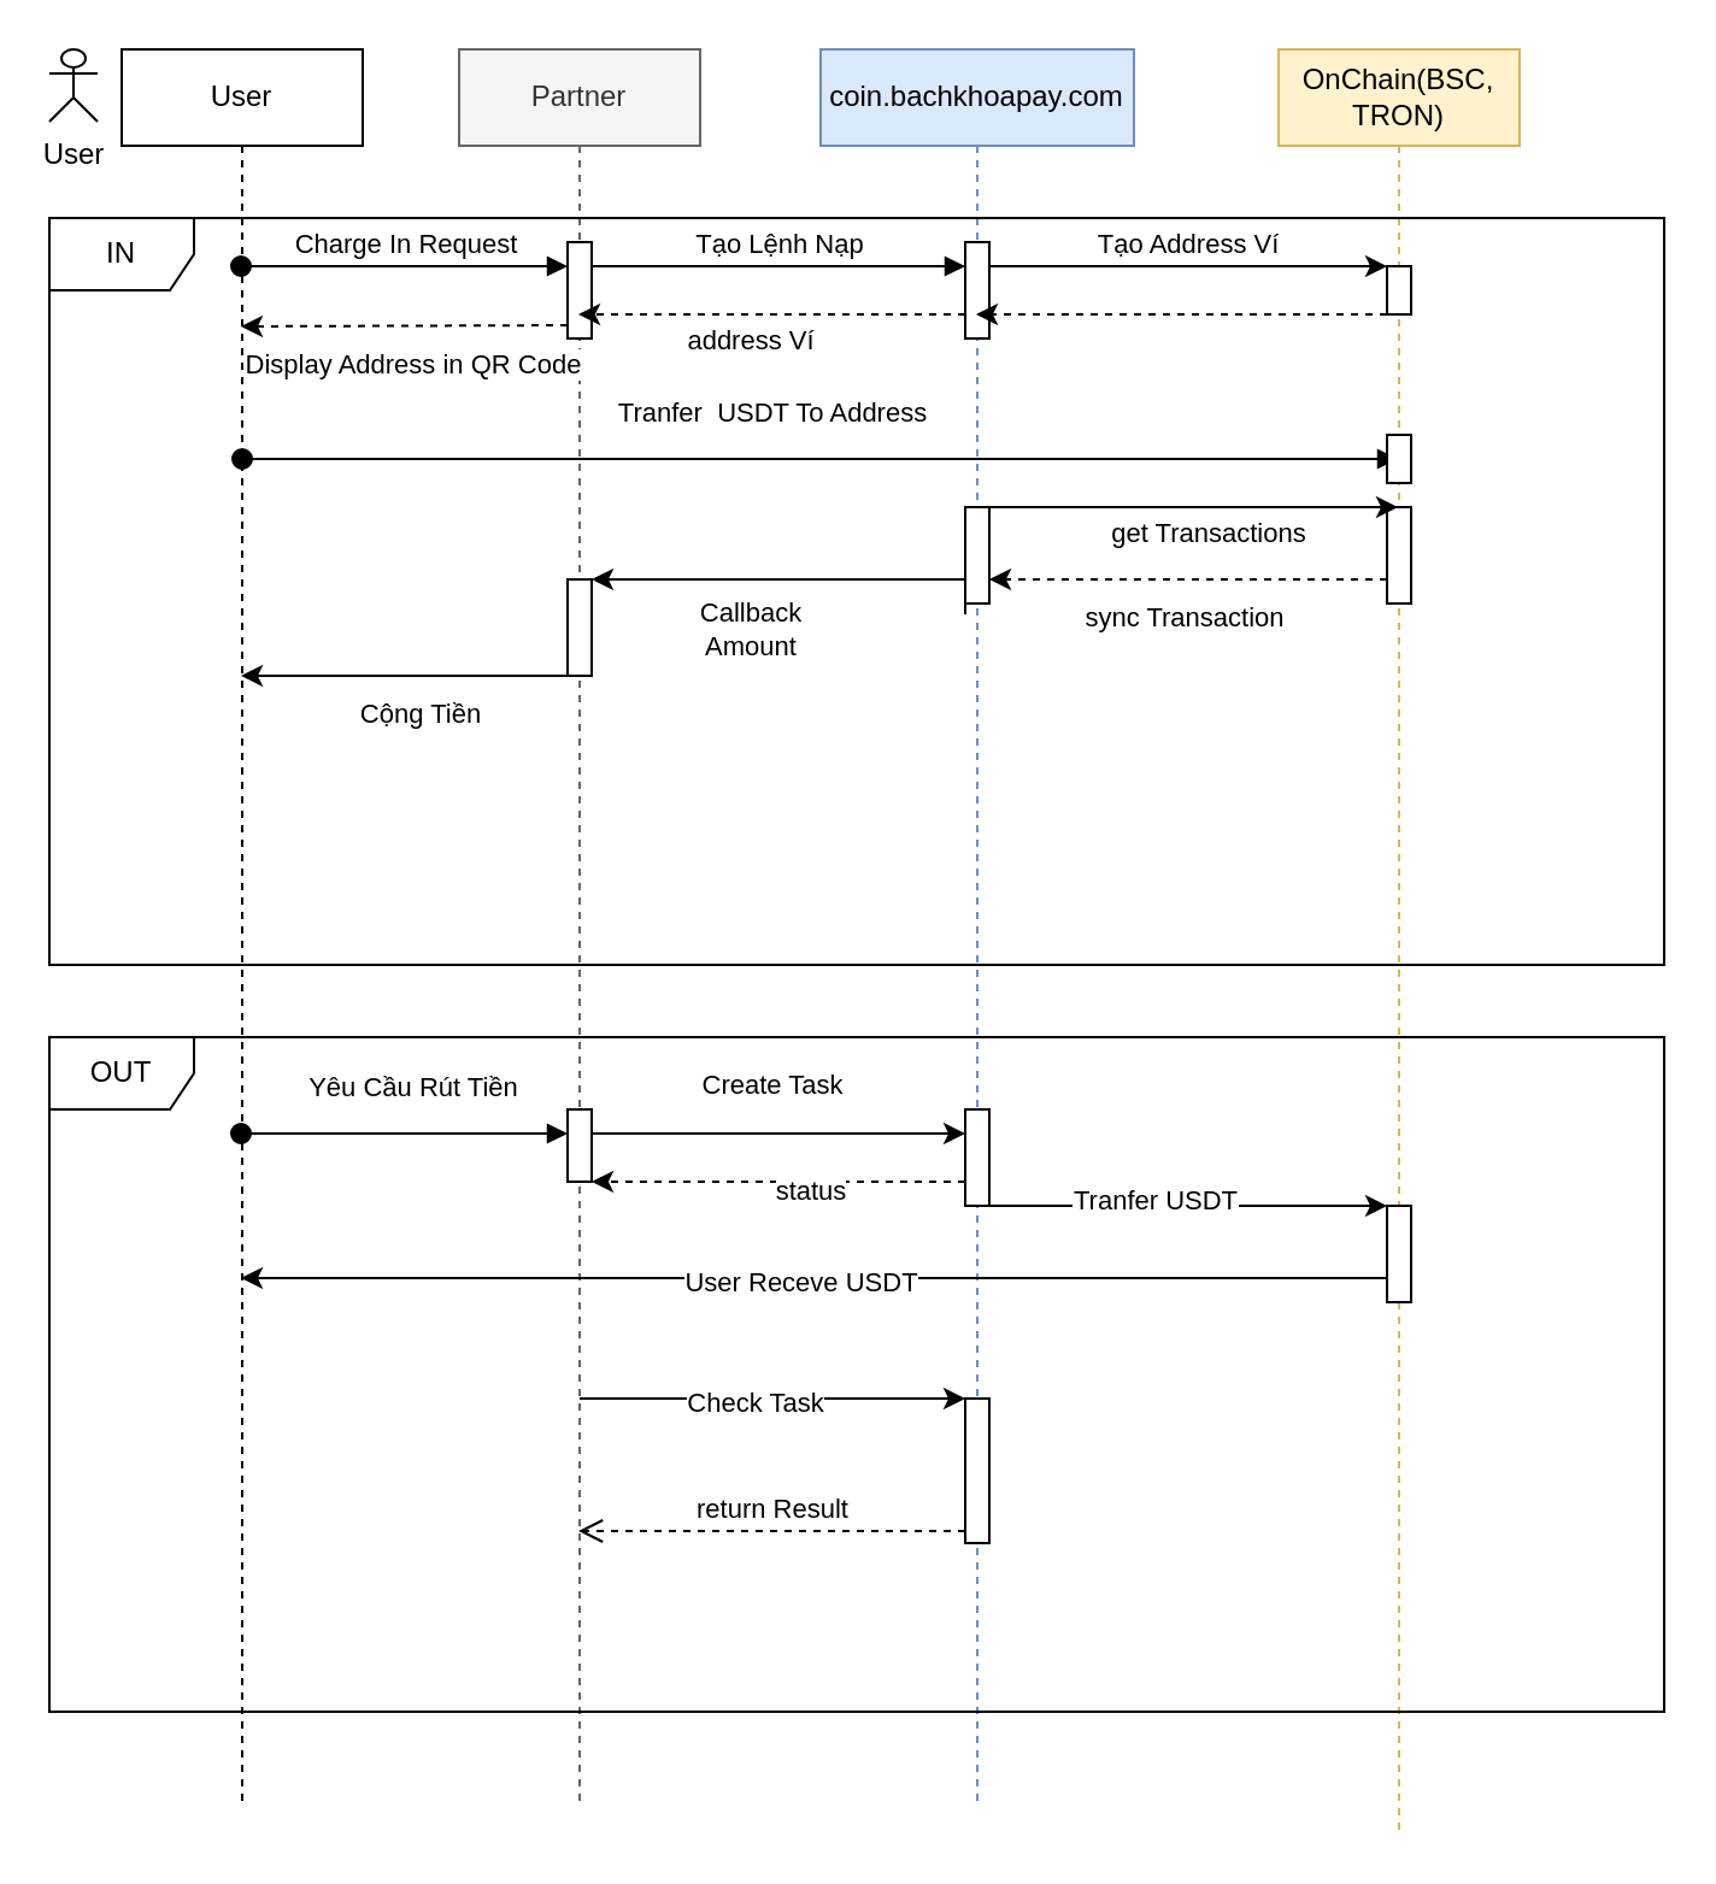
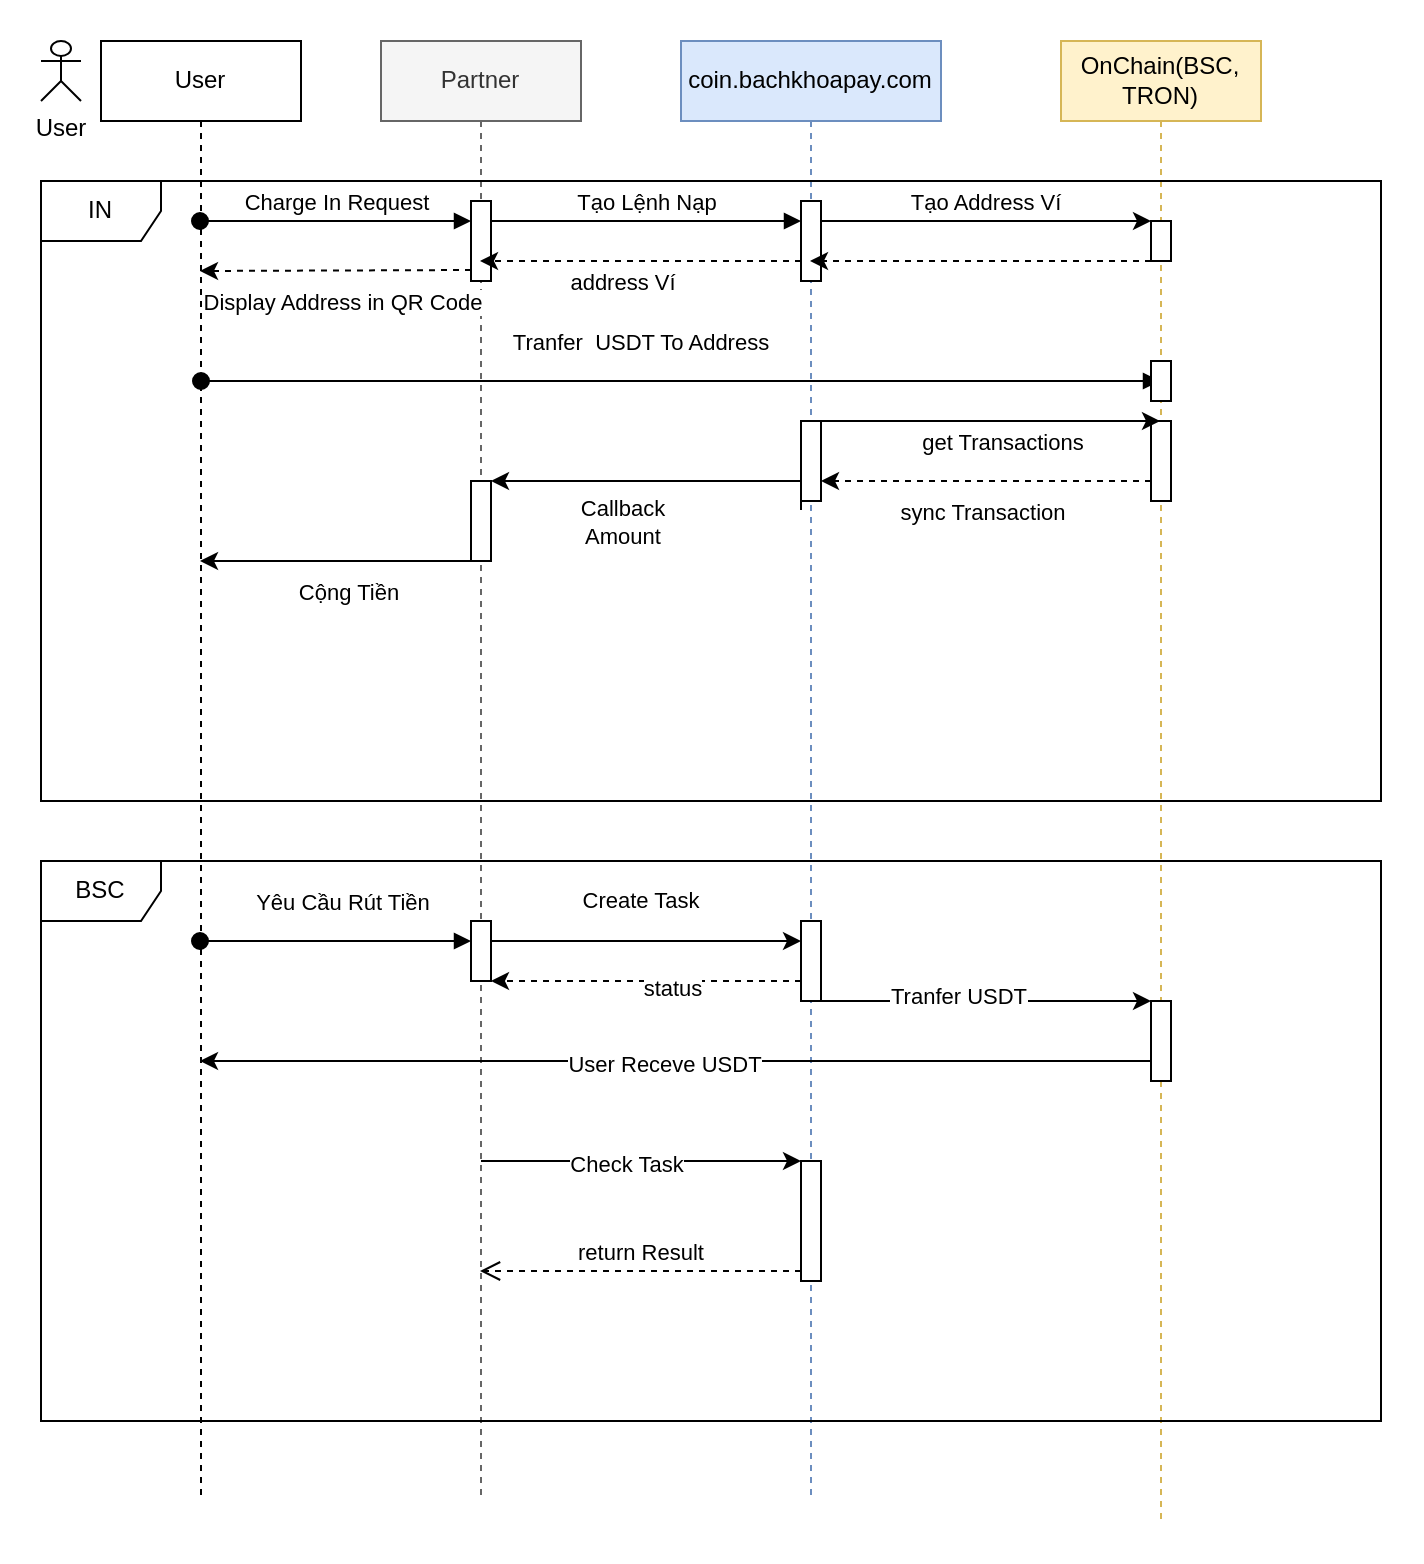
  <mxCell id="0" />
  <mxCell id="1" parent="0" />
  <mxCell id="2" value="Partner" style="shape=umlLifeline;perimeter=lifelinePerimeter;whiteSpace=wrap;html=1;container=0;dropTarget=0;collapsible=0;recursiveResize=0;outlineConnect=0;portConstraint=eastwest;newEdgeStyle={&quot;edgeStyle&quot;:&quot;elbowEdgeStyle&quot;,&quot;elbow&quot;:&quot;vertical&quot;,&quot;curved&quot;:0,&quot;rounded&quot;:0};fillColor=#f5f5f5;fontColor=#333333;strokeColor=#666666;" parent="1" vertex="1"><mxGeometry x="190" y="20" width="100" height="730" as="geometry" /></mxCell>
  <mxCell id="3" value="" style="html=1;points=[];perimeter=orthogonalPerimeter;outlineConnect=0;targetShapes=umlLifeline;portConstraint=eastwest;newEdgeStyle={&quot;edgeStyle&quot;:&quot;elbowEdgeStyle&quot;,&quot;elbow&quot;:&quot;vertical&quot;,&quot;curved&quot;:0,&quot;rounded&quot;:0};" parent="2" vertex="1"><mxGeometry x="45" y="80" width="10" height="40" as="geometry" /></mxCell>
  <mxCell id="4" value="" style="html=1;points=[];perimeter=orthogonalPerimeter;outlineConnect=0;targetShapes=umlLifeline;portConstraint=eastwest;newEdgeStyle={&quot;edgeStyle&quot;:&quot;elbowEdgeStyle&quot;,&quot;elbow&quot;:&quot;vertical&quot;,&quot;curved&quot;:0,&quot;rounded&quot;:0};" vertex="1" parent="2"><mxGeometry x="45" y="220" width="10" height="40" as="geometry" /></mxCell>
  <mxCell id="5" value="" style="html=1;points=[];perimeter=orthogonalPerimeter;outlineConnect=0;targetShapes=umlLifeline;portConstraint=eastwest;newEdgeStyle={&quot;edgeStyle&quot;:&quot;elbowEdgeStyle&quot;,&quot;elbow&quot;:&quot;vertical&quot;,&quot;curved&quot;:0,&quot;rounded&quot;:0};" vertex="1" parent="2"><mxGeometry x="45" y="440" width="10" height="30" as="geometry" /></mxCell>
  <mxCell id="6" value="coin.bachkhoapay.com" style="shape=umlLifeline;perimeter=lifelinePerimeter;whiteSpace=wrap;html=1;container=0;dropTarget=0;collapsible=0;recursiveResize=0;outlineConnect=0;portConstraint=eastwest;newEdgeStyle={&quot;edgeStyle&quot;:&quot;elbowEdgeStyle&quot;,&quot;elbow&quot;:&quot;vertical&quot;,&quot;curved&quot;:0,&quot;rounded&quot;:0};fillColor=#dae8fc;strokeColor=#6c8ebf;" parent="1" vertex="1"><mxGeometry x="340" y="20" width="130" height="730" as="geometry" /></mxCell>
  <mxCell id="7" value="" style="html=1;points=[];perimeter=orthogonalPerimeter;outlineConnect=0;targetShapes=umlLifeline;portConstraint=eastwest;newEdgeStyle={&quot;edgeStyle&quot;:&quot;elbowEdgeStyle&quot;,&quot;elbow&quot;:&quot;vertical&quot;,&quot;curved&quot;:0,&quot;rounded&quot;:0};" parent="6" vertex="1"><mxGeometry x="60" y="80" width="10" height="40" as="geometry" /></mxCell>
  <mxCell id="8" value="" style="html=1;points=[];perimeter=orthogonalPerimeter;outlineConnect=0;targetShapes=umlLifeline;portConstraint=eastwest;newEdgeStyle={&quot;edgeStyle&quot;:&quot;elbowEdgeStyle&quot;,&quot;elbow&quot;:&quot;vertical&quot;,&quot;curved&quot;:0,&quot;rounded&quot;:0};" vertex="1" parent="6"><mxGeometry x="60" y="190" width="10" height="40" as="geometry" /></mxCell>
  <mxCell id="9" value="" style="html=1;points=[];perimeter=orthogonalPerimeter;outlineConnect=0;targetShapes=umlLifeline;portConstraint=eastwest;newEdgeStyle={&quot;edgeStyle&quot;:&quot;elbowEdgeStyle&quot;,&quot;elbow&quot;:&quot;vertical&quot;,&quot;curved&quot;:0,&quot;rounded&quot;:0};" vertex="1" parent="6"><mxGeometry x="60" y="440" width="10" height="40" as="geometry" /></mxCell>
  <mxCell id="10" value="" style="html=1;points=[[0,0,0,0,5],[0,1,0,0,-5],[1,0,0,0,5],[1,1,0,0,-5]];perimeter=orthogonalPerimeter;outlineConnect=0;targetShapes=umlLifeline;portConstraint=eastwest;newEdgeStyle={&quot;curved&quot;:0,&quot;rounded&quot;:0};" vertex="1" parent="6"><mxGeometry x="60" y="560" width="10" height="60" as="geometry" /></mxCell>
  <mxCell id="11" value="Tạo Lệnh Nạp" style="html=1;verticalAlign=bottom;endArrow=block;edgeStyle=elbowEdgeStyle;elbow=vertical;curved=0;rounded=0;" parent="1" source="3" target="7" edge="1"><mxGeometry relative="1" as="geometry"><mxPoint x="345" y="120" as="sourcePoint" /><Array as="points"><mxPoint x="330" y="110" /></Array></mxGeometry></mxCell>
  <mxCell id="12" value="User" style="shape=umlActor;verticalLabelPosition=bottom;verticalAlign=top;html=1;outlineConnect=0;" parent="1" vertex="1"><mxGeometry x="20" y="20" width="20" height="30" as="geometry" /></mxCell>
  <mxCell id="13" value="OnChain(BSC, TRON)" style="shape=umlLifeline;perimeter=lifelinePerimeter;whiteSpace=wrap;html=1;container=0;dropTarget=0;collapsible=0;recursiveResize=0;outlineConnect=0;portConstraint=eastwest;newEdgeStyle={&quot;edgeStyle&quot;:&quot;elbowEdgeStyle&quot;,&quot;elbow&quot;:&quot;vertical&quot;,&quot;curved&quot;:0,&quot;rounded&quot;:0};fillColor=#fff2cc;strokeColor=#d6b656;" vertex="1" parent="1"><mxGeometry x="530" y="20" width="100" height="740" as="geometry" /></mxCell>
  <mxCell id="14" style="edgeStyle=elbowEdgeStyle;rounded=0;orthogonalLoop=1;jettySize=auto;html=1;elbow=vertical;curved=0;" edge="1" parent="13" target="13"><mxGeometry relative="1" as="geometry"><mxPoint x="50" y="105" as="sourcePoint" /></mxGeometry></mxCell>
  <mxCell id="15" style="edgeStyle=elbowEdgeStyle;rounded=0;orthogonalLoop=1;jettySize=auto;html=1;elbow=vertical;curved=0;" edge="1" parent="13" target="13"><mxGeometry relative="1" as="geometry"><mxPoint x="50" y="95" as="sourcePoint" /></mxGeometry></mxCell>
  <mxCell id="16" value="" style="html=1;points=[];perimeter=orthogonalPerimeter;outlineConnect=0;targetShapes=umlLifeline;portConstraint=eastwest;newEdgeStyle={&quot;edgeStyle&quot;:&quot;elbowEdgeStyle&quot;,&quot;elbow&quot;:&quot;vertical&quot;,&quot;curved&quot;:0,&quot;rounded&quot;:0};" vertex="1" parent="13"><mxGeometry x="45" y="190" width="10" height="40" as="geometry" /></mxCell>
  <mxCell id="17" value="" style="html=1;points=[];perimeter=orthogonalPerimeter;outlineConnect=0;targetShapes=umlLifeline;portConstraint=eastwest;newEdgeStyle={&quot;edgeStyle&quot;:&quot;elbowEdgeStyle&quot;,&quot;elbow&quot;:&quot;vertical&quot;,&quot;curved&quot;:0,&quot;rounded&quot;:0};" vertex="1" parent="13"><mxGeometry x="45" y="480" width="10" height="40" as="geometry" /></mxCell>
  <mxCell id="18" value="User" style="shape=umlLifeline;perimeter=lifelinePerimeter;whiteSpace=wrap;html=1;container=0;dropTarget=0;collapsible=0;recursiveResize=0;outlineConnect=0;portConstraint=eastwest;newEdgeStyle={&quot;edgeStyle&quot;:&quot;elbowEdgeStyle&quot;,&quot;elbow&quot;:&quot;vertical&quot;,&quot;curved&quot;:0,&quot;rounded&quot;:0};" vertex="1" parent="1"><mxGeometry x="50" y="20" width="100" height="730" as="geometry" /></mxCell>
  <mxCell id="19" value="Charge In Request " style="html=1;verticalAlign=bottom;startArrow=oval;endArrow=block;startSize=8;edgeStyle=elbowEdgeStyle;elbow=vertical;curved=0;rounded=0;" parent="1" edge="1"><mxGeometry relative="1" as="geometry"><mxPoint x="99.5" y="110" as="sourcePoint" /><mxPoint x="235" y="110" as="targetPoint" /></mxGeometry></mxCell>
  <mxCell id="20" value="" style="edgeStyle=elbowEdgeStyle;rounded=0;orthogonalLoop=1;jettySize=auto;html=1;elbow=vertical;curved=0;dashed=1;" edge="1" parent="1"><mxGeometry relative="1" as="geometry"><mxPoint x="235" y="134.5" as="sourcePoint" /><mxPoint x="99.5" y="134.5" as="targetPoint" /></mxGeometry></mxCell>
  <mxCell id="21" value="Display Address in QR Code" style="edgeLabel;html=1;align=center;verticalAlign=middle;resizable=0;points=[];" vertex="1" connectable="0" parent="20"><mxGeometry x="-0.231" y="4" relative="1" as="geometry"><mxPoint x="-13" y="11" as="offset" /></mxGeometry></mxCell>
  <mxCell id="22" style="edgeStyle=elbowEdgeStyle;rounded=0;orthogonalLoop=1;jettySize=auto;html=1;elbow=horizontal;curved=0;" edge="1" parent="1" source="7"><mxGeometry relative="1" as="geometry"><mxPoint x="575" y="110" as="targetPoint" /><Array as="points"><mxPoint x="500" y="110" /></Array></mxGeometry></mxCell>
  <mxCell id="23" value="&amp;nbsp;Tạo Address Ví" style="edgeLabel;html=1;align=center;verticalAlign=middle;resizable=0;points=[];" vertex="1" connectable="0" parent="22"><mxGeometry x="-0.035" relative="1" as="geometry"><mxPoint y="-10" as="offset" /></mxGeometry></mxCell>
  <mxCell id="24" style="edgeStyle=elbowEdgeStyle;rounded=0;orthogonalLoop=1;jettySize=auto;html=1;elbow=vertical;curved=0;dashed=1;" edge="1" parent="1" source="37"><mxGeometry relative="1" as="geometry"><mxPoint x="573.75" y="130" as="sourcePoint" /><mxPoint x="404.5" y="130" as="targetPoint" /></mxGeometry></mxCell>
  <mxCell id="25" value="Tranfer&amp;nbsp; USDT To Address" style="html=1;verticalAlign=bottom;startArrow=oval;endArrow=block;startSize=8;edgeStyle=elbowEdgeStyle;elbow=vertical;curved=0;rounded=0;" edge="1" parent="1" target="13"><mxGeometry x="-0.082" y="10" relative="1" as="geometry"><mxPoint x="100" y="190" as="sourcePoint" /><mxPoint x="235.5" y="190" as="targetPoint" /><mxPoint as="offset" /></mxGeometry></mxCell>
  <mxCell id="26" style="edgeStyle=elbowEdgeStyle;rounded=0;orthogonalLoop=1;jettySize=auto;html=1;elbow=horizontal;curved=0;" edge="1" parent="1" source="8" target="13"><mxGeometry relative="1" as="geometry"><Array as="points"><mxPoint x="480" y="210" /></Array></mxGeometry></mxCell>
  <mxCell id="27" value="get Transactions " style="edgeLabel;html=1;align=center;verticalAlign=middle;resizable=0;points=[];" vertex="1" connectable="0" parent="26"><mxGeometry x="0.097" y="-1" relative="1" as="geometry"><mxPoint x="-3" y="9" as="offset" /></mxGeometry></mxCell>
  <mxCell id="28" style="edgeStyle=elbowEdgeStyle;rounded=0;orthogonalLoop=1;jettySize=auto;html=1;elbow=vertical;curved=0;dashed=1;" edge="1" parent="1" target="8"><mxGeometry relative="1" as="geometry"><mxPoint x="575" y="240" as="sourcePoint" /><Array as="points"><mxPoint x="500" y="240" /></Array></mxGeometry></mxCell>
  <mxCell id="29" value="sync Transaction" style="edgeLabel;html=1;align=center;verticalAlign=middle;resizable=0;points=[];" vertex="1" connectable="0" parent="28"><mxGeometry x="0.297" y="2" relative="1" as="geometry"><mxPoint x="22" y="13" as="offset" /></mxGeometry></mxCell>
  <mxCell id="30" value="" style="edgeStyle=elbowEdgeStyle;rounded=0;orthogonalLoop=1;jettySize=auto;html=1;elbow=vertical;curved=0;" edge="1" parent="1"><mxGeometry relative="1" as="geometry"><mxPoint x="400" y="254.5" as="sourcePoint" /><mxPoint x="245" y="240" as="targetPoint" /><Array as="points"><mxPoint x="320" y="240" /></Array></mxGeometry></mxCell>
  <mxCell id="31" value="&lt;div&gt;Callback&lt;/div&gt;&lt;div&gt;Amount &lt;br&gt;&lt;/div&gt;" style="edgeLabel;html=1;align=center;verticalAlign=middle;resizable=0;points=[];" vertex="1" connectable="0" parent="30"><mxGeometry x="-0.053" relative="1" as="geometry"><mxPoint x="-24" y="20" as="offset" /></mxGeometry></mxCell>
  <mxCell id="32" value="" style="edgeStyle=elbowEdgeStyle;rounded=0;orthogonalLoop=1;jettySize=auto;html=1;elbow=vertical;curved=0;" edge="1" parent="1"><mxGeometry relative="1" as="geometry"><mxPoint x="240" y="280" as="sourcePoint" /><mxPoint x="99.5" y="280" as="targetPoint" /></mxGeometry></mxCell>
  <mxCell id="33" value="Cộng Tiền " style="edgeLabel;html=1;align=center;verticalAlign=middle;resizable=0;points=[];" vertex="1" connectable="0" parent="32"><mxGeometry x="-0.218" y="-2" relative="1" as="geometry"><mxPoint x="-12" y="17" as="offset" /></mxGeometry></mxCell>
  <mxCell id="34" value="" style="edgeStyle=elbowEdgeStyle;rounded=0;orthogonalLoop=1;jettySize=auto;html=1;elbow=vertical;curved=0;dashed=1;" edge="1" parent="1"><mxGeometry relative="1" as="geometry"><mxPoint x="400" y="130" as="sourcePoint" /><mxPoint x="239.5" y="130" as="targetPoint" /></mxGeometry></mxCell>
  <mxCell id="35" value="address Ví" style="edgeLabel;html=1;align=center;verticalAlign=middle;resizable=0;points=[];" vertex="1" connectable="0" parent="34"><mxGeometry x="-0.29" y="2" relative="1" as="geometry"><mxPoint x="-33" y="8" as="offset" /></mxGeometry></mxCell>
  <mxCell id="36" value="" style="edgeStyle=elbowEdgeStyle;rounded=0;orthogonalLoop=1;jettySize=auto;html=1;elbow=vertical;curved=0;dashed=1;" edge="1" parent="1" target="37"><mxGeometry relative="1" as="geometry"><mxPoint x="573.75" y="130" as="sourcePoint" /><mxPoint x="404.5" y="130" as="targetPoint" /></mxGeometry></mxCell>
  <mxCell id="37" value="" style="html=1;points=[];perimeter=orthogonalPerimeter;outlineConnect=0;targetShapes=umlLifeline;portConstraint=eastwest;newEdgeStyle={&quot;edgeStyle&quot;:&quot;elbowEdgeStyle&quot;,&quot;elbow&quot;:&quot;vertical&quot;,&quot;curved&quot;:0,&quot;rounded&quot;:0};" vertex="1" parent="1"><mxGeometry x="575" y="110" width="10" height="20" as="geometry" /></mxCell>
- <mxCell id="38" value="OUT" style="shape=umlFrame;whiteSpace=wrap;html=1;pointerEvents=0;" vertex="1" parent="1"><mxGeometry x="20" y="430" width="670" height="280" as="geometry" /></mxCell>
+ <mxCell id="38" value="BSC" style="shape=umlFrame;whiteSpace=wrap;html=1;pointerEvents=0;" vertex="1" parent="1"><mxGeometry x="20" y="430" width="670" height="280" as="geometry" /></mxCell>
  <mxCell id="39" value="Yêu Cầu Rút Tiền" style="html=1;verticalAlign=bottom;startArrow=oval;endArrow=block;startSize=8;edgeStyle=elbowEdgeStyle;elbow=vertical;curved=0;rounded=0;" edge="1" parent="1"><mxGeometry x="0.041" y="10" relative="1" as="geometry"><mxPoint x="99.5" y="470" as="sourcePoint" /><mxPoint x="235" y="470" as="targetPoint" /><mxPoint as="offset" /></mxGeometry></mxCell>
  <mxCell id="40" value="Create Task " style="edgeStyle=elbowEdgeStyle;rounded=0;orthogonalLoop=1;jettySize=auto;html=1;elbow=vertical;curved=0;" edge="1" parent="1" source="5" target="9"><mxGeometry x="-0.032" y="20" relative="1" as="geometry"><Array as="points"><mxPoint x="320" y="470" /></Array><mxPoint as="offset" /></mxGeometry></mxCell>
  <mxCell id="41" value="" style="html=1;points=[];perimeter=orthogonalPerimeter;outlineConnect=0;targetShapes=umlLifeline;portConstraint=eastwest;newEdgeStyle={&quot;edgeStyle&quot;:&quot;elbowEdgeStyle&quot;,&quot;elbow&quot;:&quot;vertical&quot;,&quot;curved&quot;:0,&quot;rounded&quot;:0};" vertex="1" parent="1"><mxGeometry x="575" y="180" width="10" height="20" as="geometry" /></mxCell>
  <mxCell id="42" style="edgeStyle=elbowEdgeStyle;rounded=0;orthogonalLoop=1;jettySize=auto;html=1;elbow=vertical;curved=0;" edge="1" parent="1"><mxGeometry relative="1" as="geometry"><mxPoint x="405.5" y="500" as="sourcePoint" /><mxPoint x="575" y="500" as="targetPoint" /></mxGeometry></mxCell>
  <mxCell id="43" value="Tranfer USDT " style="edgeLabel;html=1;align=center;verticalAlign=middle;resizable=0;points=[];" vertex="1" connectable="0" parent="42"><mxGeometry x="-0.144" y="3" relative="1" as="geometry"><mxPoint as="offset" /></mxGeometry></mxCell>
  <mxCell id="44" style="edgeStyle=elbowEdgeStyle;rounded=0;orthogonalLoop=1;jettySize=auto;html=1;elbow=vertical;curved=0;" edge="1" parent="1"><mxGeometry relative="1" as="geometry"><mxPoint x="575" y="530" as="sourcePoint" /><mxPoint x="99.5" y="530" as="targetPoint" /><Array as="points"><mxPoint x="440" y="530" /></Array></mxGeometry></mxCell>
  <mxCell id="45" value="User Receve USDT" style="edgeLabel;html=1;align=center;verticalAlign=middle;resizable=0;points=[];" vertex="1" connectable="0" parent="44"><mxGeometry x="0.026" y="1" relative="1" as="geometry"><mxPoint as="offset" /></mxGeometry></mxCell>
  <mxCell id="46" style="edgeStyle=elbowEdgeStyle;rounded=0;orthogonalLoop=1;jettySize=auto;html=1;elbow=vertical;curved=0;" edge="1" parent="1"><mxGeometry relative="1" as="geometry"><mxPoint x="240" y="580" as="sourcePoint" /><mxPoint x="400" y="580" as="targetPoint" /><Array as="points"><mxPoint x="295.5" y="580" /></Array></mxGeometry></mxCell>
  <mxCell id="47" value="Check Task " style="edgeLabel;html=1;align=center;verticalAlign=middle;resizable=0;points=[];" vertex="1" connectable="0" parent="46"><mxGeometry x="-0.097" y="-1" relative="1" as="geometry"><mxPoint as="offset" /></mxGeometry></mxCell>
  <mxCell id="48" value="return Result " style="html=1;verticalAlign=bottom;endArrow=open;dashed=1;endSize=8;curved=0;rounded=0;exitX=0;exitY=1;exitDx=0;exitDy=-5;" edge="1" source="10" parent="1" target="2"><mxGeometry relative="1" as="geometry"><mxPoint x="330" y="635" as="targetPoint" /></mxGeometry></mxCell>
  <mxCell id="49" value="IN" style="shape=umlFrame;whiteSpace=wrap;html=1;pointerEvents=0;" vertex="1" parent="1"><mxGeometry x="20" y="90" width="670" height="310" as="geometry" /></mxCell>
  <mxCell id="50" style="edgeStyle=elbowEdgeStyle;rounded=0;orthogonalLoop=1;jettySize=auto;html=1;elbow=vertical;curved=0;dashed=1;" edge="1" parent="1" source="9" target="5"><mxGeometry relative="1" as="geometry"><Array as="points"><mxPoint x="320" y="490" /></Array></mxGeometry></mxCell>
  <mxCell id="51" value="status" style="edgeLabel;html=1;align=center;verticalAlign=middle;resizable=0;points=[];" vertex="1" connectable="0" parent="50"><mxGeometry x="-0.161" y="3" relative="1" as="geometry"><mxPoint as="offset" /></mxGeometry></mxCell>
